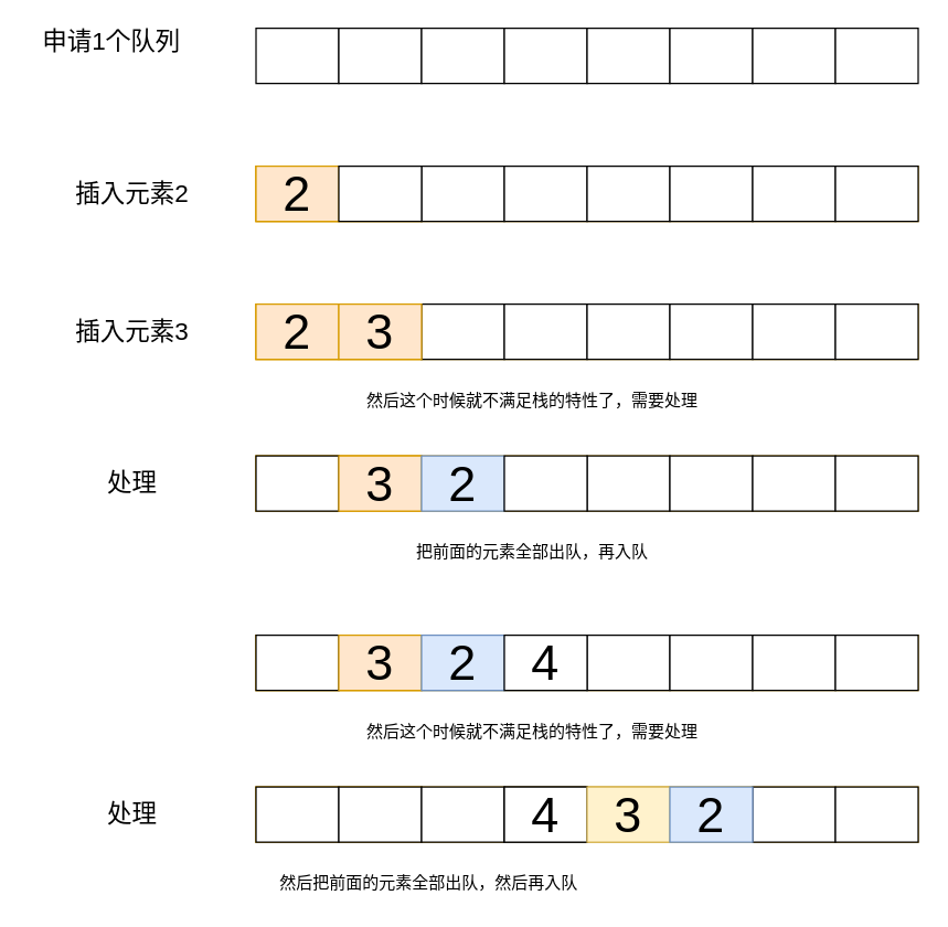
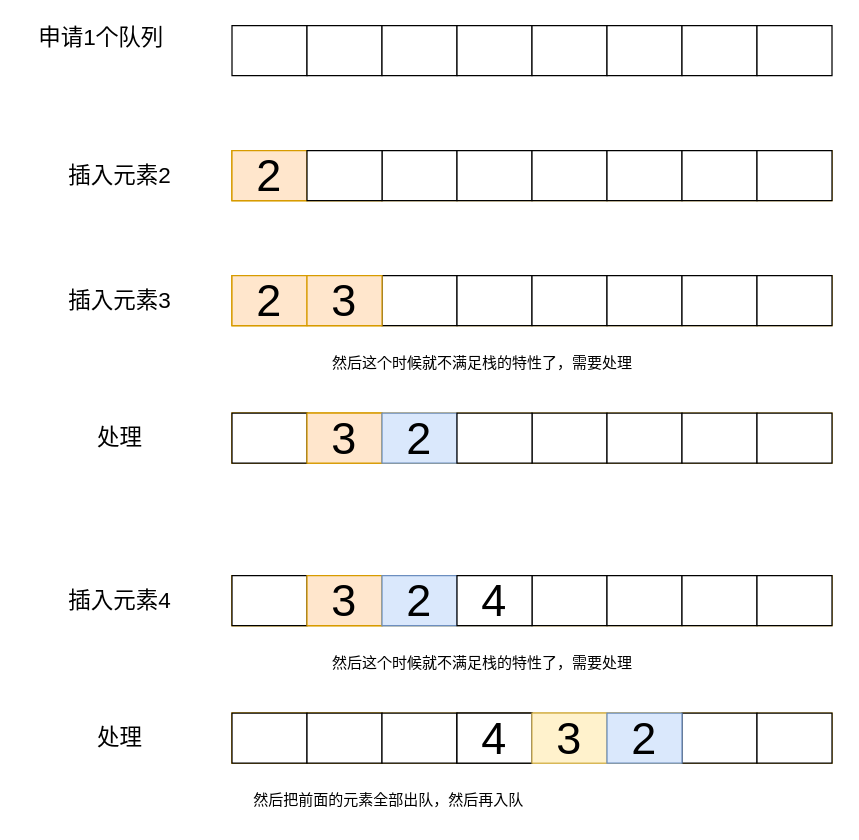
  <mxCell id="0" />
  <mxCell id="1" parent="0" />
  <mxCell id="2" value="&lt;font style=&quot;font-size: 18px&quot;&gt;申请1个队列&lt;/font&gt;" style="text;html=1;align=center;verticalAlign=middle;resizable=0;points=[];;autosize=1;" vertex="1" parent="1"><mxGeometry x="20" y="20" width="120" height="20" as="geometry" /></mxCell>
  <mxCell id="3" value="" style="group" vertex="1" connectable="0" parent="1"><mxGeometry x="185" y="20" width="480" height="40" as="geometry" /></mxCell>
  <mxCell id="4" value="" style="group" vertex="1" connectable="0" parent="3"><mxGeometry width="120" height="40" as="geometry" /></mxCell>
  <mxCell id="5" value="" style="rounded=0;whiteSpace=wrap;html=1;" vertex="1" parent="4"><mxGeometry width="60" height="40" as="geometry" /></mxCell>
  <mxCell id="6" value="" style="rounded=0;whiteSpace=wrap;html=1;" vertex="1" parent="4"><mxGeometry x="60" width="60" height="40" as="geometry" /></mxCell>
  <mxCell id="7" value="" style="group" vertex="1" connectable="0" parent="3"><mxGeometry x="120" width="120" height="40" as="geometry" /></mxCell>
  <mxCell id="8" value="" style="rounded=0;whiteSpace=wrap;html=1;" vertex="1" parent="7"><mxGeometry width="60" height="40" as="geometry" /></mxCell>
  <mxCell id="9" value="" style="rounded=0;whiteSpace=wrap;html=1;" vertex="1" parent="7"><mxGeometry x="60" width="60" height="40" as="geometry" /></mxCell>
  <mxCell id="10" value="" style="group" vertex="1" connectable="0" parent="3"><mxGeometry x="240" width="120" height="40" as="geometry" /></mxCell>
  <mxCell id="11" value="" style="rounded=0;whiteSpace=wrap;html=1;" vertex="1" parent="10"><mxGeometry width="60" height="40" as="geometry" /></mxCell>
  <mxCell id="12" value="" style="rounded=0;whiteSpace=wrap;html=1;" vertex="1" parent="10"><mxGeometry x="60" width="60" height="40" as="geometry" /></mxCell>
  <mxCell id="13" value="" style="group" vertex="1" connectable="0" parent="3"><mxGeometry x="360" width="120" height="40" as="geometry" /></mxCell>
  <mxCell id="14" value="" style="rounded=0;whiteSpace=wrap;html=1;" vertex="1" parent="13"><mxGeometry width="60" height="40" as="geometry" /></mxCell>
  <mxCell id="15" value="" style="rounded=0;whiteSpace=wrap;html=1;" vertex="1" parent="13"><mxGeometry x="60" width="60" height="40" as="geometry" /></mxCell>
  <mxCell id="16" value="&lt;font style=&quot;font-size: 18px&quot;&gt;插入元素2&lt;/font&gt;" style="text;html=1;align=center;verticalAlign=middle;resizable=0;points=[];;autosize=1;" vertex="1" parent="1"><mxGeometry x="45" y="130" width="100" height="20" as="geometry" /></mxCell>
  <mxCell id="17" value="" style="group;fillColor=#ffe6cc;strokeColor=#d79b00;" vertex="1" connectable="0" parent="1"><mxGeometry x="185" y="120" width="480" height="40" as="geometry" /></mxCell>
  <mxCell id="18" value="" style="group;fillColor=#ffe6cc;strokeColor=#d79b00;" vertex="1" connectable="0" parent="1"><mxGeometry x="185" y="120" width="120" height="40" as="geometry" /></mxCell>
  <mxCell id="19" value="" style="group" vertex="1" connectable="0" parent="1"><mxGeometry x="305" y="120" width="120" height="40" as="geometry" /></mxCell>
  <mxCell id="20" value="" style="rounded=0;whiteSpace=wrap;html=1;" vertex="1" parent="19"><mxGeometry width="60" height="40" as="geometry" /></mxCell>
  <mxCell id="21" value="" style="rounded=0;whiteSpace=wrap;html=1;" vertex="1" parent="19"><mxGeometry x="60" width="60" height="40" as="geometry" /></mxCell>
  <mxCell id="22" value="" style="group" vertex="1" connectable="0" parent="1"><mxGeometry x="425" y="120" width="120" height="40" as="geometry" /></mxCell>
  <mxCell id="23" value="" style="rounded=0;whiteSpace=wrap;html=1;" vertex="1" parent="22"><mxGeometry width="60" height="40" as="geometry" /></mxCell>
  <mxCell id="24" value="" style="rounded=0;whiteSpace=wrap;html=1;" vertex="1" parent="22"><mxGeometry x="60" width="60" height="40" as="geometry" /></mxCell>
  <mxCell id="25" value="" style="group" vertex="1" connectable="0" parent="1"><mxGeometry x="545" y="120" width="120" height="40" as="geometry" /></mxCell>
  <mxCell id="26" value="" style="rounded=0;whiteSpace=wrap;html=1;" vertex="1" parent="25"><mxGeometry width="60" height="40" as="geometry" /></mxCell>
  <mxCell id="27" value="" style="rounded=0;whiteSpace=wrap;html=1;" vertex="1" parent="25"><mxGeometry x="60" width="60" height="40" as="geometry" /></mxCell>
  <mxCell id="28" value="&lt;font style=&quot;font-size: 36px&quot;&gt;2&lt;/font&gt;" style="rounded=0;whiteSpace=wrap;html=1;fillColor=#ffe6cc;strokeColor=#d79b00;" vertex="1" parent="1"><mxGeometry x="185" y="120" width="60" height="40" as="geometry" /></mxCell>
  <mxCell id="29" value="" style="rounded=0;whiteSpace=wrap;html=1;" vertex="1" parent="1"><mxGeometry x="245" y="120" width="60" height="40" as="geometry" /></mxCell>
  <mxCell id="30" value="&lt;font style=&quot;font-size: 18px&quot;&gt;插入元素3&lt;/font&gt;" style="text;html=1;align=center;verticalAlign=middle;resizable=0;points=[];;autosize=1;" vertex="1" parent="1"><mxGeometry x="45" y="230" width="100" height="20" as="geometry" /></mxCell>
  <mxCell id="31" value="" style="group;fillColor=#ffe6cc;strokeColor=#d79b00;" vertex="1" connectable="0" parent="1"><mxGeometry x="185" y="220" width="480" height="40" as="geometry" /></mxCell>
  <mxCell id="32" value="" style="group;fillColor=#ffe6cc;strokeColor=#d79b00;" vertex="1" connectable="0" parent="1"><mxGeometry x="185" y="220" width="120" height="40" as="geometry" /></mxCell>
  <mxCell id="33" value="" style="group" vertex="1" connectable="0" parent="1"><mxGeometry x="305" y="220" width="120" height="40" as="geometry" /></mxCell>
  <mxCell id="34" value="" style="rounded=0;whiteSpace=wrap;html=1;" vertex="1" parent="33"><mxGeometry width="60" height="40" as="geometry" /></mxCell>
  <mxCell id="35" value="" style="rounded=0;whiteSpace=wrap;html=1;" vertex="1" parent="33"><mxGeometry x="60" width="60" height="40" as="geometry" /></mxCell>
  <mxCell id="36" value="" style="group" vertex="1" connectable="0" parent="1"><mxGeometry x="425" y="220" width="120" height="40" as="geometry" /></mxCell>
  <mxCell id="37" value="" style="rounded=0;whiteSpace=wrap;html=1;" vertex="1" parent="36"><mxGeometry width="60" height="40" as="geometry" /></mxCell>
  <mxCell id="38" value="" style="rounded=0;whiteSpace=wrap;html=1;" vertex="1" parent="36"><mxGeometry x="60" width="60" height="40" as="geometry" /></mxCell>
  <mxCell id="39" value="" style="group" vertex="1" connectable="0" parent="1"><mxGeometry x="545" y="220" width="120" height="40" as="geometry" /></mxCell>
  <mxCell id="40" value="" style="rounded=0;whiteSpace=wrap;html=1;" vertex="1" parent="39"><mxGeometry width="60" height="40" as="geometry" /></mxCell>
  <mxCell id="41" value="" style="rounded=0;whiteSpace=wrap;html=1;" vertex="1" parent="39"><mxGeometry x="60" width="60" height="40" as="geometry" /></mxCell>
  <mxCell id="42" value="&lt;font style=&quot;font-size: 36px&quot;&gt;2&lt;/font&gt;" style="rounded=0;whiteSpace=wrap;html=1;fillColor=#ffe6cc;strokeColor=#d79b00;" vertex="1" parent="1"><mxGeometry x="185" y="220" width="60" height="40" as="geometry" /></mxCell>
  <mxCell id="43" value="&lt;font style=&quot;font-size: 36px&quot;&gt;3&lt;/font&gt;" style="rounded=0;whiteSpace=wrap;html=1;fillColor=#ffe6cc;strokeColor=#d79b00;" vertex="1" parent="1"><mxGeometry x="245" y="220" width="60" height="40" as="geometry" /></mxCell>
  <mxCell id="44" value="然后这个时候就不满足栈的特性了，需要处理" style="text;html=1;align=center;verticalAlign=middle;resizable=0;points=[];;autosize=1;" vertex="1" parent="1"><mxGeometry x="255" y="280" width="260" height="20" as="geometry" /></mxCell>
  <mxCell id="45" value="&lt;font style=&quot;font-size: 18px&quot;&gt;处理&lt;/font&gt;" style="text;html=1;align=center;verticalAlign=middle;resizable=0;points=[];;autosize=1;" vertex="1" parent="1"><mxGeometry x="70" y="340" width="50" height="20" as="geometry" /></mxCell>
  <mxCell id="46" value="" style="group;fillColor=#ffe6cc;strokeColor=#d79b00;" vertex="1" connectable="0" parent="1"><mxGeometry x="185" y="330" width="480" height="40" as="geometry" /></mxCell>
  <mxCell id="47" value="" style="group;fillColor=#ffe6cc;strokeColor=#d79b00;" vertex="1" connectable="0" parent="1"><mxGeometry x="185" y="330" width="120" height="40" as="geometry" /></mxCell>
  <mxCell id="48" value="" style="group" vertex="1" connectable="0" parent="1"><mxGeometry x="425" y="330" width="120" height="40" as="geometry" /></mxCell>
  <mxCell id="49" value="" style="rounded=0;whiteSpace=wrap;html=1;" vertex="1" parent="48"><mxGeometry width="60" height="40" as="geometry" /></mxCell>
  <mxCell id="50" value="" style="rounded=0;whiteSpace=wrap;html=1;" vertex="1" parent="48"><mxGeometry x="60" width="60" height="40" as="geometry" /></mxCell>
  <mxCell id="51" value="" style="group" vertex="1" connectable="0" parent="1"><mxGeometry x="545" y="330" width="120" height="40" as="geometry" /></mxCell>
  <mxCell id="52" value="" style="rounded=0;whiteSpace=wrap;html=1;" vertex="1" parent="51"><mxGeometry width="60" height="40" as="geometry" /></mxCell>
  <mxCell id="53" value="" style="rounded=0;whiteSpace=wrap;html=1;" vertex="1" parent="51"><mxGeometry x="60" width="60" height="40" as="geometry" /></mxCell>
  <mxCell id="54" value="" style="rounded=0;whiteSpace=wrap;html=1;" vertex="1" parent="1"><mxGeometry x="185" y="330" width="60" height="40" as="geometry" /></mxCell>
  <mxCell id="55" value="&lt;font style=&quot;font-size: 36px&quot;&gt;3&lt;/font&gt;" style="rounded=0;whiteSpace=wrap;html=1;fillColor=#ffe6cc;strokeColor=#d79b00;" vertex="1" parent="1"><mxGeometry x="245" y="330" width="60" height="40" as="geometry" /></mxCell>
- <mxCell id="56" value="把前面的元素全部出队，再入队" style="text;html=1;align=center;verticalAlign=middle;resizable=0;points=[];;autosize=1;" vertex="1" parent="1"><mxGeometry x="295" y="390" width="180" height="20" as="geometry" /></mxCell>
  <mxCell id="57" value="&lt;span style=&quot;font-size: 36px ; white-space: normal&quot;&gt;2&lt;/span&gt;" style="rounded=0;whiteSpace=wrap;html=1;fillColor=#dae8fc;strokeColor=#6c8ebf;" vertex="1" parent="1"><mxGeometry x="305" y="330" width="60" height="40" as="geometry" /></mxCell>
  <mxCell id="58" value="" style="rounded=0;whiteSpace=wrap;html=1;" vertex="1" parent="1"><mxGeometry x="365" y="330" width="60" height="40" as="geometry" /></mxCell>
+ <mxCell id="59" value="&lt;font style=&quot;font-size: 18px&quot;&gt;插入元素4&lt;/font&gt;" style="text;html=1;align=center;verticalAlign=middle;resizable=0;points=[];;autosize=1;" vertex="1" parent="1"><mxGeometry x="45" y="470" width="100" height="20" as="geometry" /></mxCell>
  <mxCell id="60" value="" style="group;fillColor=#ffe6cc;strokeColor=#d79b00;" vertex="1" connectable="0" parent="1"><mxGeometry x="185" y="460" width="480" height="40" as="geometry" /></mxCell>
  <mxCell id="61" value="" style="group;fillColor=#ffe6cc;strokeColor=#d79b00;" vertex="1" connectable="0" parent="1"><mxGeometry x="185" y="460" width="120" height="40" as="geometry" /></mxCell>
  <mxCell id="62" value="" style="group;fillColor=#dae8fc;strokeColor=#6c8ebf;" vertex="1" connectable="0" parent="1"><mxGeometry x="305" y="460" width="120" height="40" as="geometry" /></mxCell>
  <mxCell id="63" value="" style="group" vertex="1" connectable="0" parent="1"><mxGeometry x="425" y="460" width="120" height="40" as="geometry" /></mxCell>
  <mxCell id="64" value="" style="rounded=0;whiteSpace=wrap;html=1;" vertex="1" parent="63"><mxGeometry width="60" height="40" as="geometry" /></mxCell>
  <mxCell id="65" value="" style="rounded=0;whiteSpace=wrap;html=1;" vertex="1" parent="63"><mxGeometry x="60" width="60" height="40" as="geometry" /></mxCell>
  <mxCell id="66" value="" style="group" vertex="1" connectable="0" parent="1"><mxGeometry x="545" y="460" width="120" height="40" as="geometry" /></mxCell>
  <mxCell id="67" value="" style="rounded=0;whiteSpace=wrap;html=1;" vertex="1" parent="66"><mxGeometry width="60" height="40" as="geometry" /></mxCell>
  <mxCell id="68" value="" style="rounded=0;whiteSpace=wrap;html=1;" vertex="1" parent="66"><mxGeometry x="60" width="60" height="40" as="geometry" /></mxCell>
  <mxCell id="69" value="" style="rounded=0;whiteSpace=wrap;html=1;" vertex="1" parent="1"><mxGeometry x="185" y="460" width="60" height="40" as="geometry" /></mxCell>
  <mxCell id="70" value="&lt;font style=&quot;font-size: 36px&quot;&gt;3&lt;/font&gt;" style="rounded=0;whiteSpace=wrap;html=1;fillColor=#ffe6cc;strokeColor=#d79b00;" vertex="1" parent="1"><mxGeometry x="245" y="460" width="60" height="40" as="geometry" /></mxCell>
  <mxCell id="71" value="然后这个时候就不满足栈的特性了，需要处理" style="text;html=1;align=center;verticalAlign=middle;resizable=0;points=[];;autosize=1;" vertex="1" parent="1"><mxGeometry x="255" y="520" width="260" height="20" as="geometry" /></mxCell>
  <mxCell id="72" value="&lt;font style=&quot;font-size: 18px&quot;&gt;处理&lt;/font&gt;" style="text;html=1;align=center;verticalAlign=middle;resizable=0;points=[];;autosize=1;" vertex="1" parent="1"><mxGeometry x="70" y="580" width="50" height="20" as="geometry" /></mxCell>
  <mxCell id="73" value="" style="group;fillColor=#ffe6cc;strokeColor=#d79b00;" vertex="1" connectable="0" parent="1"><mxGeometry x="185" y="570" width="480" height="40" as="geometry" /></mxCell>
  <mxCell id="74" value="" style="group;fillColor=#ffe6cc;strokeColor=#d79b00;" vertex="1" connectable="0" parent="1"><mxGeometry x="185" y="570" width="120" height="40" as="geometry" /></mxCell>
  <mxCell id="75" value="" style="group;fillColor=#fff2cc;strokeColor=#d6b656;" vertex="1" connectable="0" parent="1"><mxGeometry x="425" y="570" width="120" height="40" as="geometry" /></mxCell>
  <mxCell id="76" value="" style="group" vertex="1" connectable="0" parent="1"><mxGeometry x="545" y="570" width="120" height="40" as="geometry" /></mxCell>
  <mxCell id="77" value="" style="rounded=0;whiteSpace=wrap;html=1;" vertex="1" parent="76"><mxGeometry width="60" height="40" as="geometry" /></mxCell>
  <mxCell id="78" value="" style="rounded=0;whiteSpace=wrap;html=1;" vertex="1" parent="76"><mxGeometry x="60" width="60" height="40" as="geometry" /></mxCell>
  <mxCell id="79" value="" style="rounded=0;whiteSpace=wrap;html=1;" vertex="1" parent="1"><mxGeometry x="185" y="570" width="60" height="40" as="geometry" /></mxCell>
  <mxCell id="80" value="" style="rounded=0;whiteSpace=wrap;html=1;" vertex="1" parent="1"><mxGeometry x="245" y="570" width="60" height="40" as="geometry" /></mxCell>
  <mxCell id="81" value="然后把前面的元素全部出队，然后再入队" style="text;html=1;align=center;verticalAlign=middle;resizable=0;points=[];;autosize=1;" vertex="1" parent="1"><mxGeometry x="195" y="630" width="230" height="20" as="geometry" /></mxCell>
  <mxCell id="82" value="" style="rounded=0;whiteSpace=wrap;html=1;" vertex="1" parent="1"><mxGeometry x="305" y="570" width="60" height="40" as="geometry" /></mxCell>
  <mxCell id="83" value="" style="rounded=0;whiteSpace=wrap;html=1;" vertex="1" parent="1"><mxGeometry x="365" y="570" width="60" height="40" as="geometry" /></mxCell>
  <mxCell id="84" value="&lt;span style=&quot;font-size: 36px&quot;&gt;2&lt;/span&gt;" style="rounded=0;whiteSpace=wrap;html=1;fillColor=#dae8fc;strokeColor=#6c8ebf;" vertex="1" parent="1"><mxGeometry x="305" y="460" width="60" height="40" as="geometry" /></mxCell>
  <mxCell id="85" value="&lt;font style=&quot;font-size: 36px&quot;&gt;4&lt;/font&gt;" style="rounded=0;whiteSpace=wrap;html=1;" vertex="1" parent="1"><mxGeometry x="365" y="460" width="60" height="40" as="geometry" /></mxCell>
  <mxCell id="86" value="&lt;font style=&quot;font-size: 36px&quot;&gt;4&lt;/font&gt;" style="rounded=0;whiteSpace=wrap;html=1;" vertex="1" parent="1"><mxGeometry x="365" y="570" width="60" height="40" as="geometry" /></mxCell>
  <mxCell id="87" value="&lt;span style=&quot;font-size: 36px ; white-space: normal&quot;&gt;3&lt;/span&gt;" style="rounded=0;whiteSpace=wrap;html=1;fillColor=#fff2cc;strokeColor=#d6b656;" vertex="1" parent="1"><mxGeometry x="425" y="570" width="60" height="40" as="geometry" /></mxCell>
  <mxCell id="88" value="&lt;span style=&quot;font-size: 36px ; white-space: normal&quot;&gt;2&lt;/span&gt;" style="rounded=0;whiteSpace=wrap;html=1;fillColor=#dae8fc;strokeColor=#6c8ebf;" vertex="1" parent="1"><mxGeometry x="485" y="570" width="60" height="40" as="geometry" /></mxCell>
